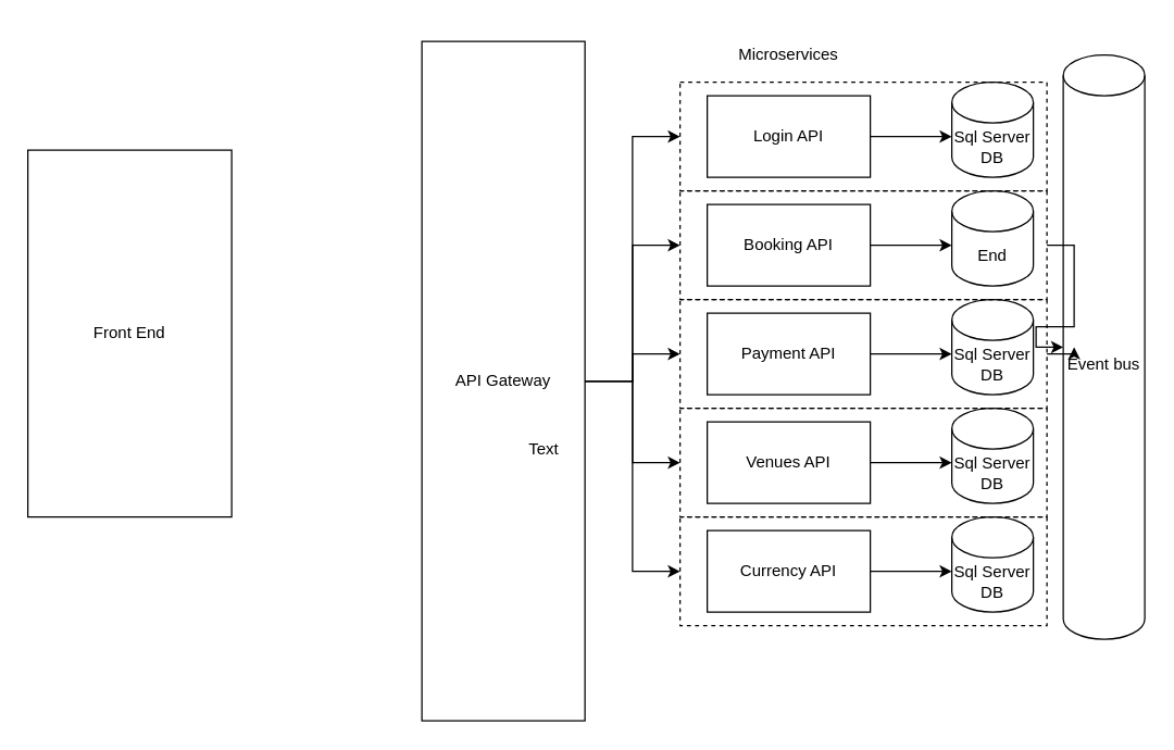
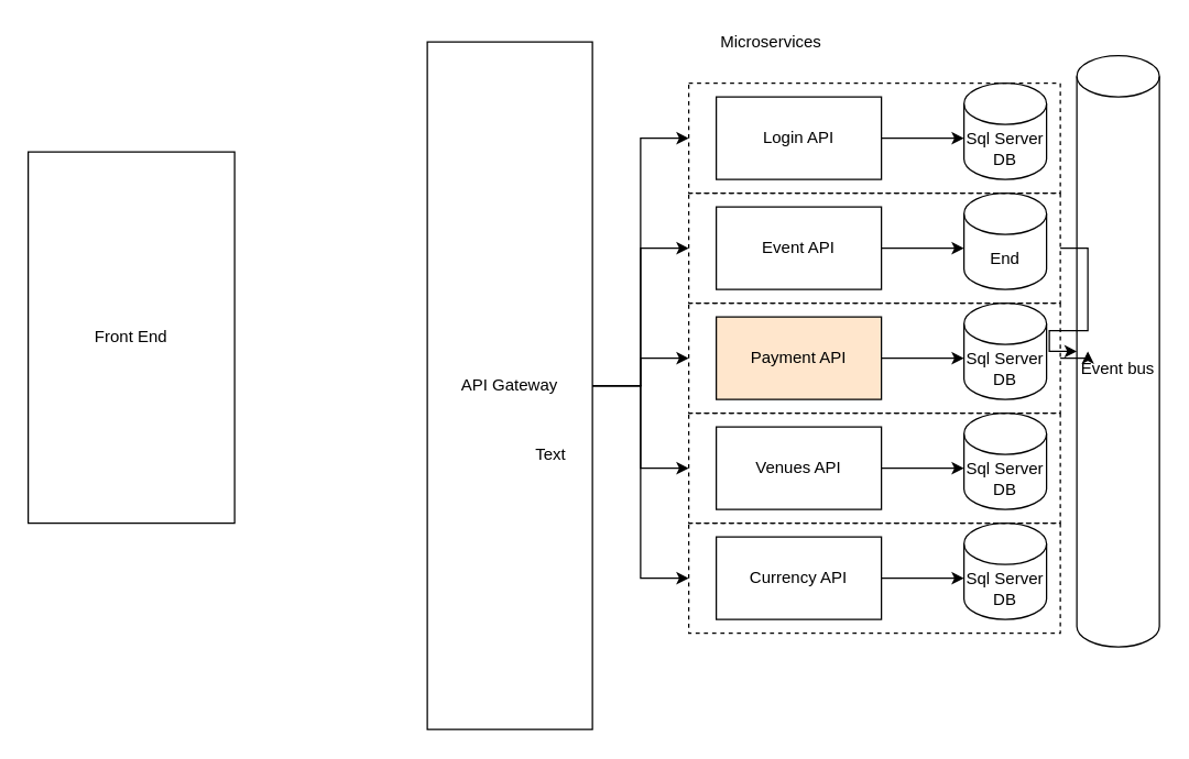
  <mxCell id="0" />
  <mxCell id="1" parent="0" />
  <mxCell id="2" value="Login API" style="rounded=0;whiteSpace=wrap;html=1;" vertex="1" parent="1"><mxGeometry x="520" y="70" width="120" height="60" as="geometry" /></mxCell>
- <mxCell id="3" value="Payment API" style="rounded=0;whiteSpace=wrap;html=1;" vertex="1" parent="1"><mxGeometry x="520" y="230" width="120" height="60" as="geometry" /></mxCell>
+ <mxCell id="3" value="Payment API" style="rounded=0;whiteSpace=wrap;html=1;fillColor=#ffe6cc;" vertex="1" parent="1"><mxGeometry x="520" y="230" width="120" height="60" as="geometry" /></mxCell>
  <mxCell id="4" value="Venues API" style="rounded=0;whiteSpace=wrap;html=1;" vertex="1" parent="1"><mxGeometry x="520" y="310" width="120" height="60" as="geometry" /></mxCell>
  <mxCell id="5" value="Currency API" style="rounded=0;whiteSpace=wrap;html=1;" vertex="1" parent="1"><mxGeometry x="520" y="390" width="120" height="60" as="geometry" /></mxCell>
- <mxCell id="6" value="Booking API" style="rounded=0;whiteSpace=wrap;html=1;" vertex="1" parent="1"><mxGeometry x="520" y="150" width="120" height="60" as="geometry" /></mxCell>
+ <mxCell id="6" value="Event API" style="rounded=0;whiteSpace=wrap;html=1;" vertex="1" parent="1"><mxGeometry x="520" y="150" width="120" height="60" as="geometry" /></mxCell>
  <mxCell id="7" value="" style="rounded=0;whiteSpace=wrap;html=1;fillColor=none;dashed=1;" vertex="1" parent="1"><mxGeometry x="500" y="60" width="270" height="80" as="geometry" /></mxCell>
- <mxCell id="8" value="Microservices" style="text;html=1;strokeColor=none;fillColor=none;align=center;verticalAlign=middle;whiteSpace=wrap;rounded=0;dashed=1;" vertex="1" parent="1"><mxGeometry x="530" y="20" width="100" height="40" as="geometry" /></mxCell>
+ <mxCell id="8" value="Microservices" style="text;html=1;strokeColor=none;fillColor=none;align=center;verticalAlign=middle;whiteSpace=wrap;rounded=0;dashed=1;" vertex="1" parent="1"><mxGeometry x="510" y="10" width="100" height="40" as="geometry" /></mxCell>
  <mxCell id="9" value="" style="edgeStyle=orthogonalEdgeStyle;rounded=0;orthogonalLoop=1;jettySize=auto;html=1;" edge="1" parent="1" source="14" target="31"><mxGeometry relative="1" as="geometry" /></mxCell>
  <mxCell id="10" style="edgeStyle=orthogonalEdgeStyle;rounded=0;orthogonalLoop=1;jettySize=auto;html=1;exitX=0.5;exitY=0;exitDx=0;exitDy=0;entryX=0;entryY=0.5;entryDx=0;entryDy=0;" edge="1" parent="1" source="14" target="7"><mxGeometry relative="1" as="geometry" /></mxCell>
  <mxCell id="11" style="edgeStyle=orthogonalEdgeStyle;rounded=0;orthogonalLoop=1;jettySize=auto;html=1;exitX=0.5;exitY=0;exitDx=0;exitDy=0;entryX=0;entryY=0.5;entryDx=0;entryDy=0;" edge="1" parent="1" source="14" target="28"><mxGeometry relative="1" as="geometry" /></mxCell>
  <mxCell id="12" style="edgeStyle=orthogonalEdgeStyle;rounded=0;orthogonalLoop=1;jettySize=auto;html=1;exitX=0.5;exitY=0;exitDx=0;exitDy=0;entryX=0;entryY=0.5;entryDx=0;entryDy=0;" edge="1" parent="1" source="14" target="30"><mxGeometry relative="1" as="geometry" /></mxCell>
  <mxCell id="13" style="edgeStyle=orthogonalEdgeStyle;rounded=0;orthogonalLoop=1;jettySize=auto;html=1;exitX=0.5;exitY=0;exitDx=0;exitDy=0;" edge="1" parent="1" source="14" target="32"><mxGeometry relative="1" as="geometry" /></mxCell>
  <mxCell id="14" value="API Gateway" style="rounded=0;whiteSpace=wrap;html=1;fillColor=none;direction=south;" vertex="1" parent="1"><mxGeometry x="310" y="30" width="120" height="500" as="geometry" /></mxCell>
  <mxCell id="15" value="Sql Server DB" style="shape=cylinder3;whiteSpace=wrap;html=1;boundedLbl=1;backgroundOutline=1;size=15;fillColor=none;" vertex="1" parent="1"><mxGeometry x="700" y="300" width="60" height="70" as="geometry" /></mxCell>
  <mxCell id="16" value="Front End" style="rounded=0;whiteSpace=wrap;html=1;fillColor=none;" vertex="1" parent="1"><mxGeometry x="20" y="110" width="150" height="270" as="geometry" /></mxCell>
  <mxCell id="17" style="edgeStyle=orthogonalEdgeStyle;rounded=0;orthogonalLoop=1;jettySize=auto;html=1;" edge="1" parent="1"><mxGeometry relative="1" as="geometry"><mxPoint x="640" y="340" as="sourcePoint" /><mxPoint x="700" y="340" as="targetPoint" /><Array as="points"><mxPoint x="675" y="340" /></Array></mxGeometry></mxCell>
  <mxCell id="18" value="End" style="shape=cylinder3;whiteSpace=wrap;html=1;boundedLbl=1;backgroundOutline=1;size=15;fillColor=none;" vertex="1" parent="1"><mxGeometry x="700" y="140" width="60" height="70" as="geometry" /></mxCell>
  <mxCell id="19" style="edgeStyle=orthogonalEdgeStyle;rounded=0;orthogonalLoop=1;jettySize=auto;html=1;" edge="1" parent="1"><mxGeometry relative="1" as="geometry"><mxPoint x="640" y="180" as="sourcePoint" /><mxPoint x="700" y="180" as="targetPoint" /><Array as="points"><mxPoint x="675" y="180" /></Array></mxGeometry></mxCell>
  <mxCell id="20" value="Sql Server DB" style="shape=cylinder3;whiteSpace=wrap;html=1;boundedLbl=1;backgroundOutline=1;size=15;fillColor=none;" vertex="1" parent="1"><mxGeometry x="700" y="380" width="60" height="70" as="geometry" /></mxCell>
  <mxCell id="21" style="edgeStyle=orthogonalEdgeStyle;rounded=0;orthogonalLoop=1;jettySize=auto;html=1;" edge="1" parent="1"><mxGeometry relative="1" as="geometry"><mxPoint x="640" y="420" as="sourcePoint" /><mxPoint x="700" y="420" as="targetPoint" /><Array as="points"><mxPoint x="675" y="420" /></Array></mxGeometry></mxCell>
  <mxCell id="22" value="Sql Server DB" style="shape=cylinder3;whiteSpace=wrap;html=1;boundedLbl=1;backgroundOutline=1;size=15;fillColor=none;" vertex="1" parent="1"><mxGeometry x="700" y="60" width="60" height="70" as="geometry" /></mxCell>
  <mxCell id="23" style="edgeStyle=orthogonalEdgeStyle;rounded=0;orthogonalLoop=1;jettySize=auto;html=1;" edge="1" parent="1"><mxGeometry relative="1" as="geometry"><mxPoint x="640" y="100" as="sourcePoint" /><mxPoint x="700" y="100" as="targetPoint" /><Array as="points"><mxPoint x="675" y="100" /></Array></mxGeometry></mxCell>
  <mxCell id="24" value="Sql Server DB" style="shape=cylinder3;whiteSpace=wrap;html=1;boundedLbl=1;backgroundOutline=1;size=15;fillColor=none;" vertex="1" parent="1"><mxGeometry x="700" y="220" width="60" height="70" as="geometry" /></mxCell>
  <mxCell id="25" style="edgeStyle=orthogonalEdgeStyle;rounded=0;orthogonalLoop=1;jettySize=auto;html=1;" edge="1" parent="1"><mxGeometry relative="1" as="geometry"><mxPoint x="640" y="260" as="sourcePoint" /><mxPoint x="700" y="260" as="targetPoint" /><Array as="points"><mxPoint x="675" y="260" /></Array></mxGeometry></mxCell>
  <mxCell id="26" value="Event bus" style="shape=cylinder3;whiteSpace=wrap;html=1;boundedLbl=1;backgroundOutline=1;size=15;fillColor=none;" vertex="1" parent="1"><mxGeometry x="782" y="40" width="60" height="430" as="geometry" /></mxCell>
  <mxCell id="27" value="" style="edgeStyle=orthogonalEdgeStyle;rounded=0;orthogonalLoop=1;jettySize=auto;html=1;" edge="1" parent="1" source="28" target="26"><mxGeometry relative="1" as="geometry" /></mxCell>
  <mxCell id="28" value="" style="rounded=0;whiteSpace=wrap;html=1;fillColor=none;dashed=1;" vertex="1" parent="1"><mxGeometry x="500" y="140" width="270" height="80" as="geometry" /></mxCell>
  <mxCell id="29" value="" style="edgeStyle=orthogonalEdgeStyle;rounded=0;orthogonalLoop=1;jettySize=auto;html=1;" edge="1" parent="1" source="30" target="26"><mxGeometry relative="1" as="geometry" /></mxCell>
  <mxCell id="30" value="" style="rounded=0;whiteSpace=wrap;html=1;fillColor=none;dashed=1;" vertex="1" parent="1"><mxGeometry x="500" y="220" width="270" height="80" as="geometry" /></mxCell>
  <mxCell id="31" value="" style="rounded=0;whiteSpace=wrap;html=1;fillColor=none;dashed=1;" vertex="1" parent="1"><mxGeometry x="500" y="300" width="270" height="80" as="geometry" /></mxCell>
  <mxCell id="32" value="" style="rounded=0;whiteSpace=wrap;html=1;fillColor=none;dashed=1;" vertex="1" parent="1"><mxGeometry x="500" y="380" width="270" height="80" as="geometry" /></mxCell>
  <mxCell id="33" value="Text" style="text;html=1;strokeColor=none;fillColor=none;align=center;verticalAlign=middle;whiteSpace=wrap;rounded=0;" vertex="1" parent="1"><mxGeometry x="380" y="320" width="40" height="20" as="geometry" /></mxCell>
